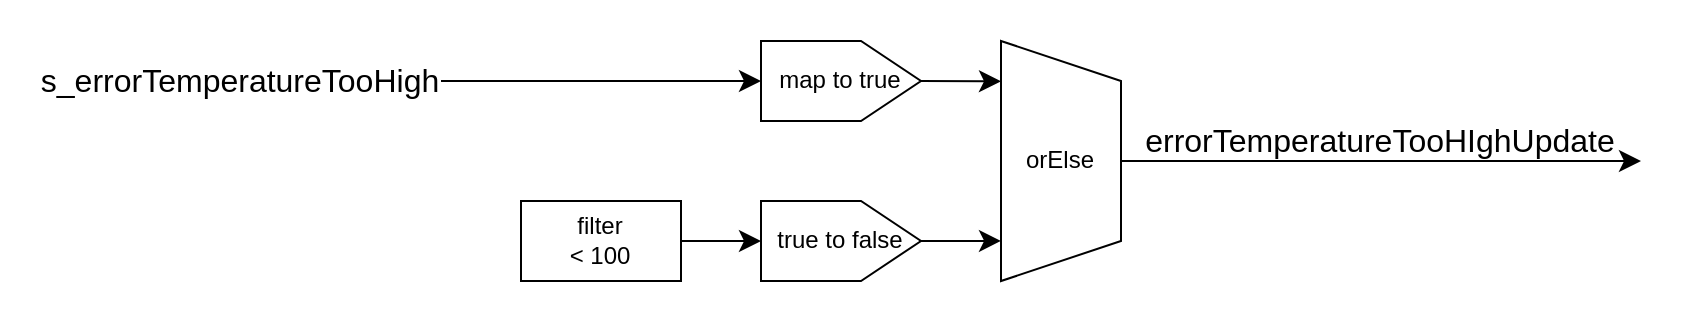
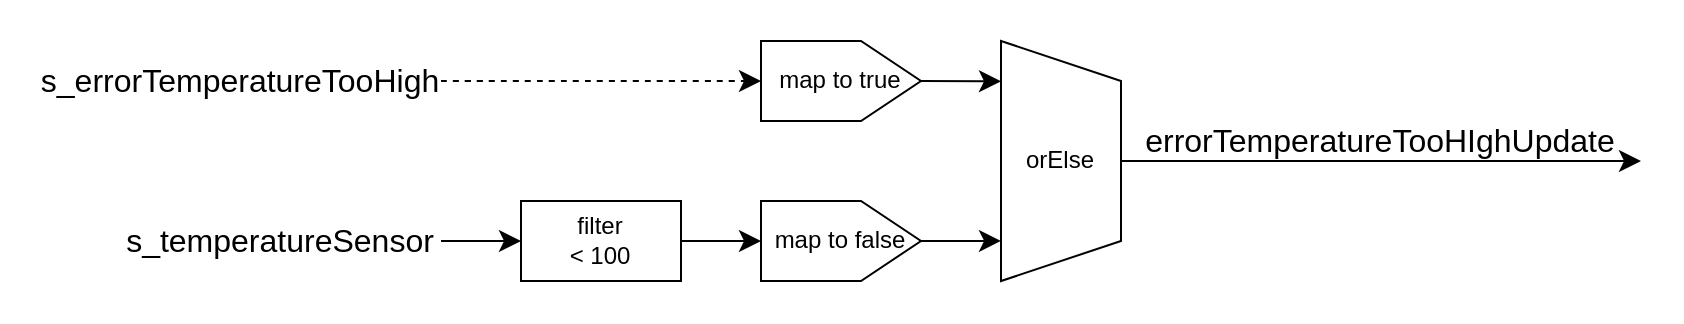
  <mxCell id="0" />
  <mxCell id="1" parent="0" />
- <mxCell id="2" style="edgeStyle=none;curved=1;rounded=0;orthogonalLoop=1;jettySize=auto;html=1;entryX=0.5;entryY=0;entryDx=0;entryDy=0;fontSize=12;startSize=8;endSize=8;" edge="1" parent="1" source="3" target="6"><mxGeometry relative="1" as="geometry" /></mxCell>
+ <mxCell id="2" style="edgeStyle=none;curved=1;rounded=0;orthogonalLoop=1;jettySize=auto;html=1;entryX=0.5;entryY=0;entryDx=0;entryDy=0;fontSize=12;startSize=8;endSize=8;dashed=1;" edge="1" parent="1" source="3" target="6"><mxGeometry relative="1" as="geometry" /></mxCell>
  <mxCell id="3" value="s_errorTemperatureTooHigh" style="text;html=1;align=center;verticalAlign=middle;whiteSpace=wrap;rounded=0;fontSize=16;" vertex="1" parent="1"><mxGeometry x="20" y="30" width="200" height="20" as="geometry" /></mxCell>
+ <mxCell id="4" style="edgeStyle=none;curved=1;rounded=0;orthogonalLoop=1;jettySize=auto;html=1;entryX=0;entryY=0.5;entryDx=0;entryDy=0;fontSize=12;startSize=8;endSize=8;" edge="1" parent="1" source="5" target="9"><mxGeometry relative="1" as="geometry" /></mxCell>
+ <mxCell id="5" value="s_temperatureSensor" style="text;html=1;align=center;verticalAlign=middle;whiteSpace=wrap;rounded=0;fontSize=16;" vertex="1" parent="1"><mxGeometry y="110" width="160" height="20" as="geometry" x="60" /></mxCell>
  <mxCell id="6" value="map to true" style="shape=offPageConnector;whiteSpace=wrap;html=1;direction=north;" vertex="1" parent="1"><mxGeometry x="380" y="20" width="80" height="40" as="geometry" /></mxCell>
- <mxCell id="7" value="true to false" style="shape=offPageConnector;whiteSpace=wrap;html=1;direction=north;" vertex="1" parent="1"><mxGeometry x="380" y="100" width="80" height="40" as="geometry" /></mxCell>
+ <mxCell id="7" value="map to false" style="shape=offPageConnector;whiteSpace=wrap;html=1;direction=north;" vertex="1" parent="1"><mxGeometry x="380" y="100" width="80" height="40" as="geometry" /></mxCell>
  <mxCell id="8" style="edgeStyle=none;curved=1;rounded=0;orthogonalLoop=1;jettySize=auto;html=1;entryX=0.5;entryY=0;entryDx=0;entryDy=0;fontSize=12;startSize=8;endSize=8;" edge="1" parent="1" source="9" target="7"><mxGeometry relative="1" as="geometry" /></mxCell>
  <mxCell id="9" value="filter&lt;div&gt;&amp;lt; 100&lt;/div&gt;" style="whiteSpace=wrap;html=1;rounded=0;" vertex="1" parent="1"><mxGeometry x="260" y="100" width="80" height="40" as="geometry" /></mxCell>
  <mxCell id="10" style="edgeStyle=none;curved=1;rounded=0;orthogonalLoop=1;jettySize=auto;html=1;exitX=0.5;exitY=0;exitDx=0;exitDy=0;fontSize=12;startSize=8;endSize=8;" edge="1" parent="1" source="11"><mxGeometry relative="1" as="geometry"><mxPoint x="820" y="80" as="targetPoint" /></mxGeometry></mxCell>
  <mxCell id="11" value="orElse" style="shape=trapezoid;perimeter=trapezoidPerimeter;whiteSpace=wrap;html=1;fixedSize=1;direction=south;" vertex="1" parent="1"><mxGeometry x="500" y="20" width="60" height="120" as="geometry" /></mxCell>
  <mxCell id="12" style="edgeStyle=none;curved=1;rounded=0;orthogonalLoop=1;jettySize=auto;html=1;exitX=0.5;exitY=1;exitDx=0;exitDy=0;entryX=0.168;entryY=1;entryDx=0;entryDy=0;entryPerimeter=0;fontSize=12;startSize=8;endSize=8;" edge="1" parent="1" source="6" target="11"><mxGeometry relative="1" as="geometry" /></mxCell>
  <mxCell id="13" style="edgeStyle=none;curved=1;rounded=0;orthogonalLoop=1;jettySize=auto;html=1;entryX=0.833;entryY=1;entryDx=0;entryDy=0;entryPerimeter=0;fontSize=12;startSize=8;endSize=8;" edge="1" parent="1" source="7" target="11"><mxGeometry relative="1" as="geometry" /></mxCell>
  <mxCell id="14" value="errorTemperatureTooHIghUpdate" style="text;html=1;align=center;verticalAlign=middle;whiteSpace=wrap;rounded=0;fontSize=16;" vertex="1" parent="1"><mxGeometry x="570" y="60" width="240" height="20" as="geometry" /></mxCell>
